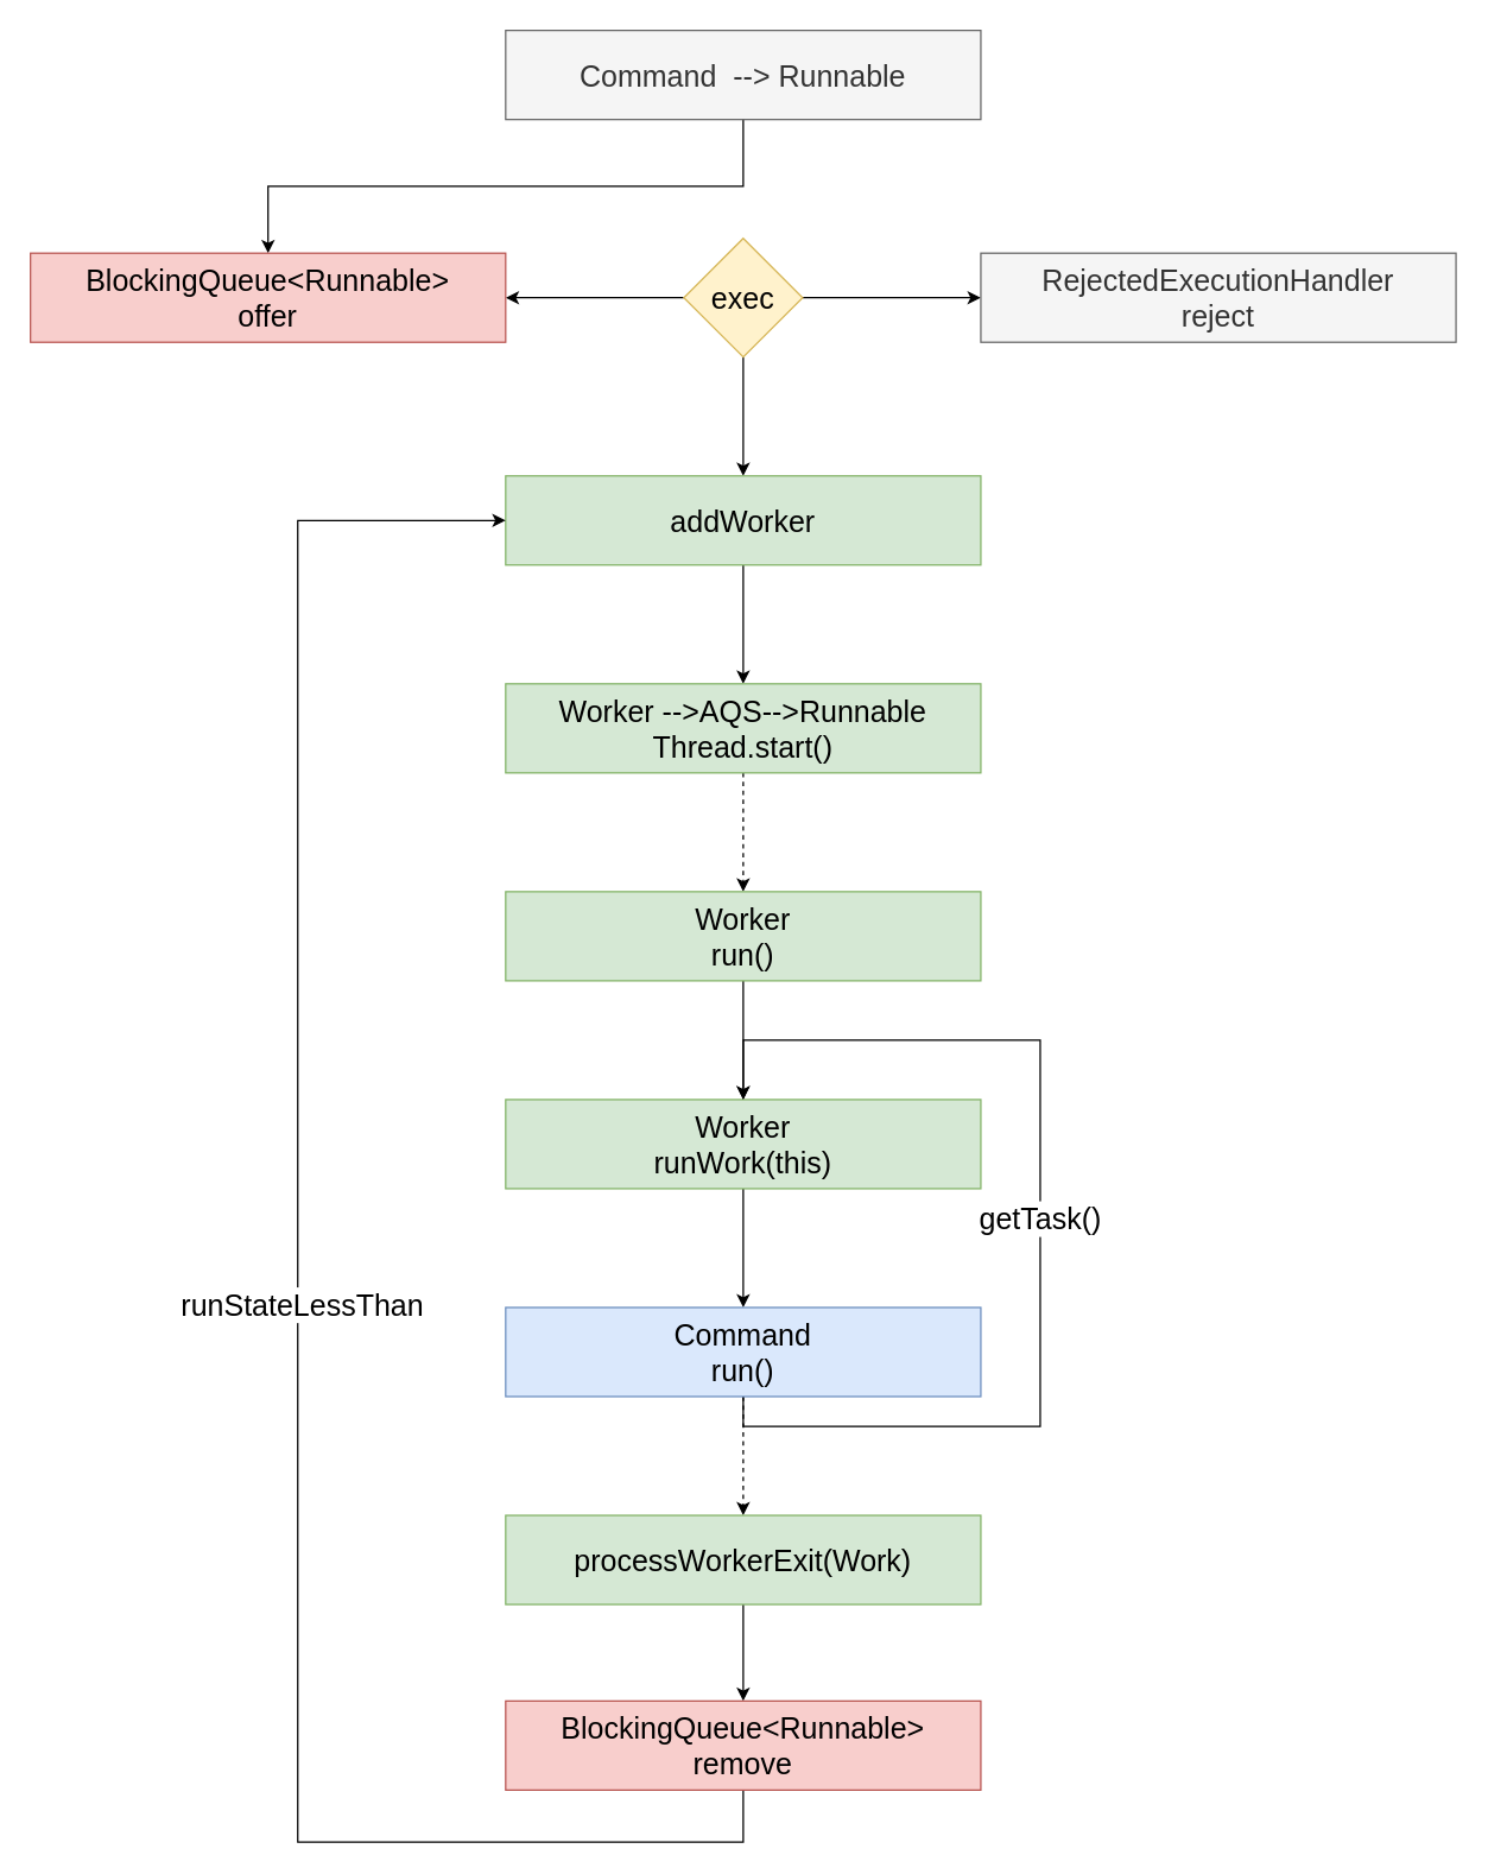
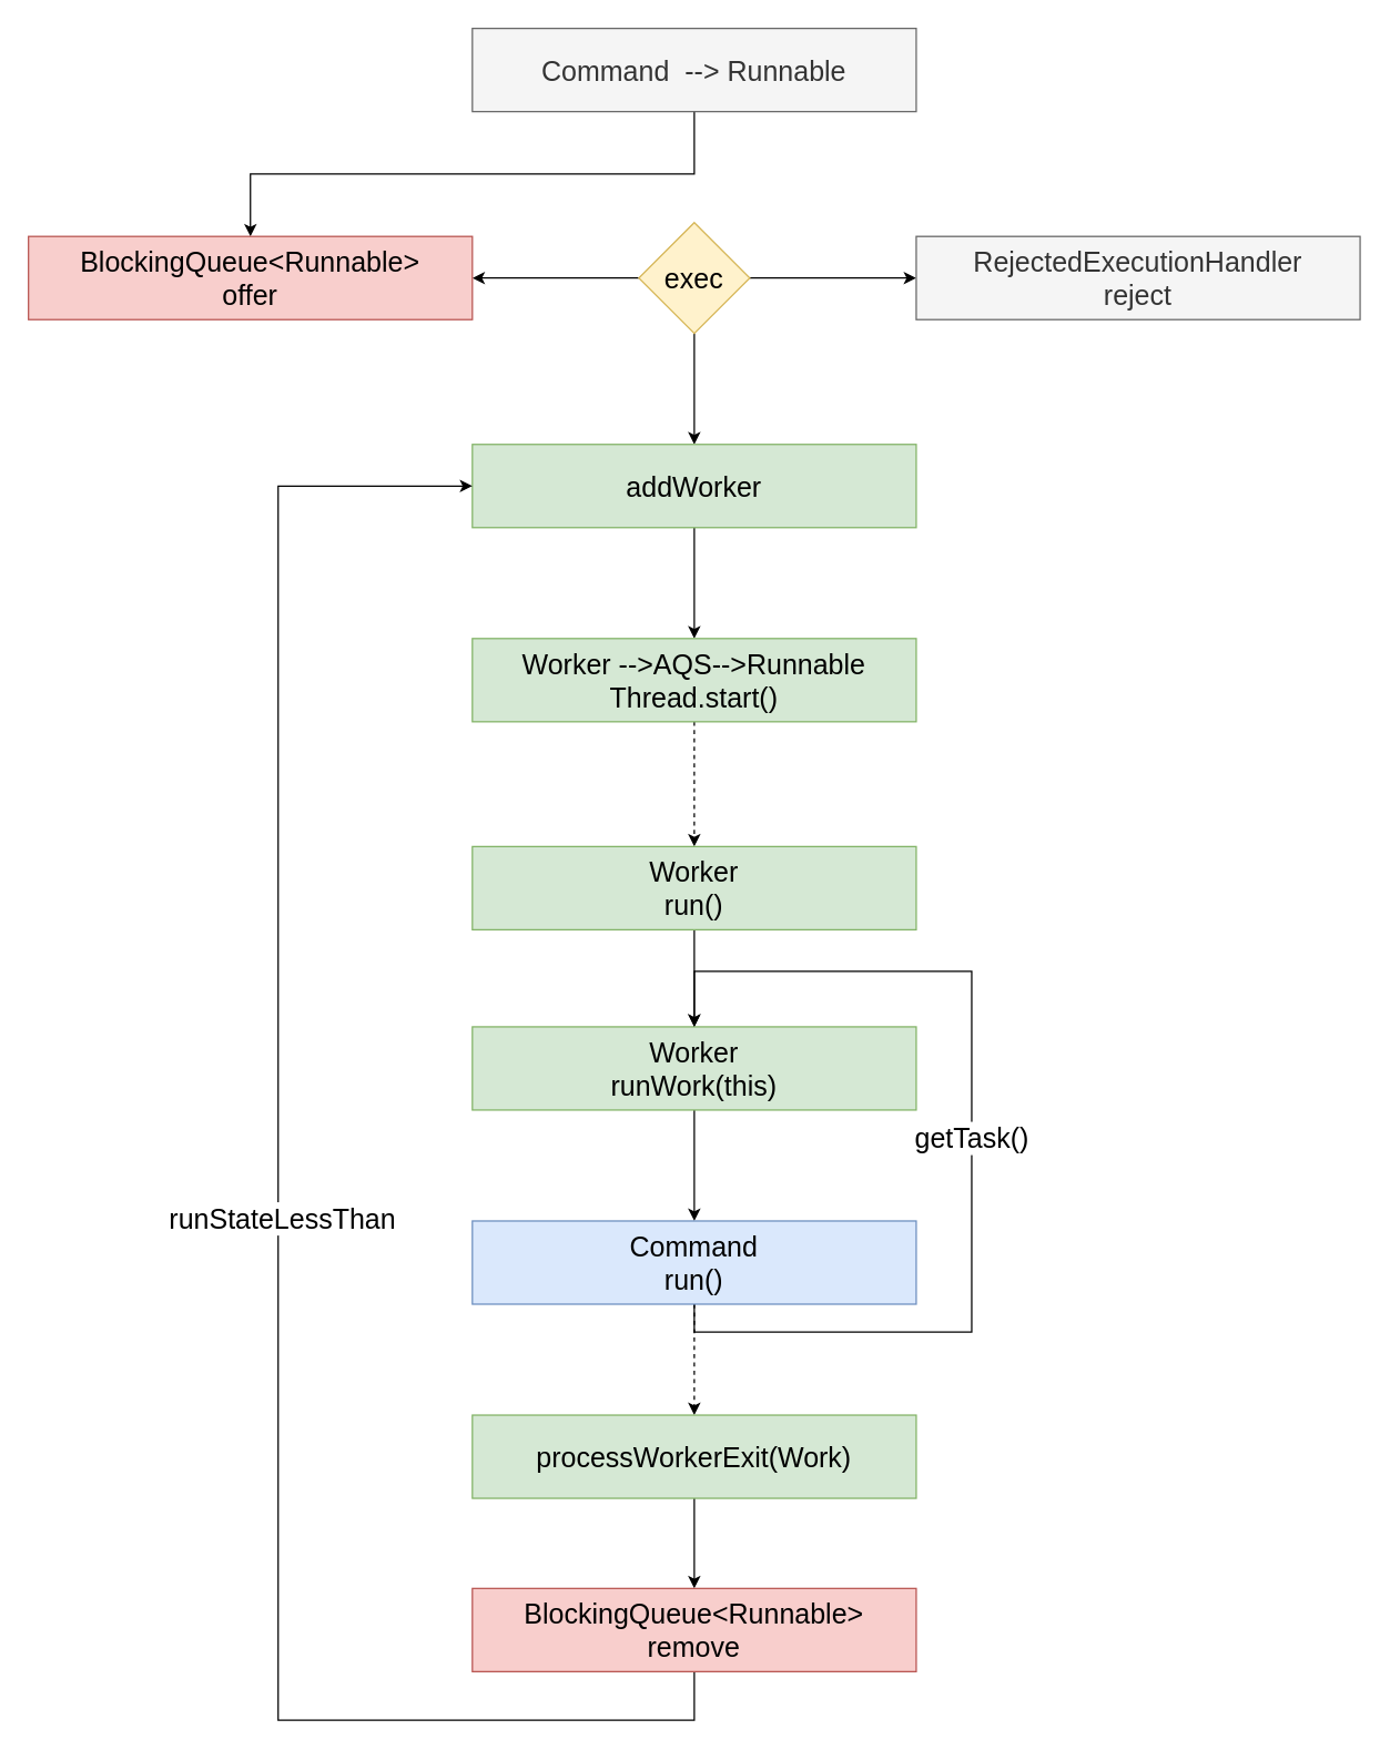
  <mxCell id="0" />
  <mxCell id="1" parent="0" />
  <mxCell id="2" value="" style="edgeStyle=orthogonalEdgeStyle;rounded=0;orthogonalLoop=1;jettySize=auto;html=1;fontSize=20;" edge="1" parent="1" source="5"><mxGeometry relative="1" as="geometry"><mxPoint x="340" y="200" as="targetPoint" /></mxGeometry></mxCell>
  <mxCell id="3" value="" style="edgeStyle=orthogonalEdgeStyle;rounded=0;orthogonalLoop=1;jettySize=auto;html=1;fontSize=20;" edge="1" parent="1" source="5" target="25"><mxGeometry relative="1" as="geometry"><mxPoint x="580" y="200" as="targetPoint" /></mxGeometry></mxCell>
  <mxCell id="4" value="" style="edgeStyle=orthogonalEdgeStyle;rounded=0;orthogonalLoop=1;jettySize=auto;html=1;fontSize=20;entryX=0.5;entryY=0;entryDx=0;entryDy=0;" edge="1" parent="1" source="5" target="9"><mxGeometry relative="1" as="geometry"><mxPoint x="460" y="320" as="targetPoint" /></mxGeometry></mxCell>
  <mxCell id="5" value="exec" style="rhombus;whiteSpace=wrap;html=1;fontSize=20;fillColor=#fff2cc;strokeColor=#d6b656;" vertex="1" parent="1"><mxGeometry x="460" y="160" width="80" height="80" as="geometry" /></mxCell>
  <mxCell id="6" value="" style="edgeStyle=orthogonalEdgeStyle;rounded=0;orthogonalLoop=1;jettySize=auto;html=1;fontSize=20;" edge="1" parent="1" source="7" target="24"><mxGeometry relative="1" as="geometry"><mxPoint x="460" y="160" as="targetPoint" /></mxGeometry></mxCell>
  <mxCell id="7" value="Command&amp;nbsp; --&amp;gt; Runnable" style="rounded=0;whiteSpace=wrap;html=1;fontSize=20;fillColor=#f5f5f5;strokeColor=#666666;fontColor=#333333;" vertex="1" parent="1"><mxGeometry x="340" y="20" width="320" height="60" as="geometry" /></mxCell>
  <mxCell id="8" value="" style="edgeStyle=orthogonalEdgeStyle;rounded=0;orthogonalLoop=1;jettySize=auto;html=1;fontSize=20;" edge="1" parent="1" source="9" target="11"><mxGeometry relative="1" as="geometry" /></mxCell>
  <mxCell id="9" value="addWorker" style="rounded=0;whiteSpace=wrap;html=1;fontSize=20;fillColor=#d5e8d4;strokeColor=#82b366;" vertex="1" parent="1"><mxGeometry x="340" y="320" width="320" height="60" as="geometry" /></mxCell>
  <mxCell id="10" value="" style="edgeStyle=orthogonalEdgeStyle;rounded=0;orthogonalLoop=1;jettySize=auto;html=1;fontSize=20;dashed=1;" edge="1" parent="1" source="11" target="13"><mxGeometry relative="1" as="geometry" /></mxCell>
  <mxCell id="11" value="Worker --&amp;gt;AQS--&amp;gt;Runnable&lt;br&gt;Thread.start()" style="rounded=0;whiteSpace=wrap;html=1;fontSize=20;fillColor=#d5e8d4;strokeColor=#82b366;" vertex="1" parent="1"><mxGeometry x="340" y="460" width="320" height="60" as="geometry" /></mxCell>
  <mxCell id="12" value="" style="edgeStyle=orthogonalEdgeStyle;rounded=0;orthogonalLoop=1;jettySize=auto;html=1;fontSize=20;" edge="1" parent="1" source="13" target="15"><mxGeometry relative="1" as="geometry" /></mxCell>
- <mxCell id="13" value="Worker&lt;br&gt;run()" style="rounded=0;whiteSpace=wrap;html=1;fontSize=20;fillColor=#d5e8d4;strokeColor=#82b366;" vertex="1" parent="1"><mxGeometry x="340" y="600" width="320" height="60" as="geometry" /></mxCell>
+ <mxCell id="13" value="Worker&lt;br&gt;run()" style="rounded=0;whiteSpace=wrap;html=1;fontSize=20;fillColor=#d5e8d4;strokeColor=#82b366;" vertex="1" parent="1"><mxGeometry x="340" y="610" width="320" height="60" as="geometry" /></mxCell>
  <mxCell id="14" value="" style="edgeStyle=orthogonalEdgeStyle;rounded=0;orthogonalLoop=1;jettySize=auto;html=1;fontSize=20;" edge="1" parent="1" source="15" target="18"><mxGeometry relative="1" as="geometry" /></mxCell>
  <mxCell id="15" value="Worker&lt;br&gt;runWork(this)" style="rounded=0;whiteSpace=wrap;html=1;fontSize=20;fillColor=#d5e8d4;strokeColor=#82b366;" vertex="1" parent="1"><mxGeometry x="340" y="740" width="320" height="60" as="geometry" /></mxCell>
  <mxCell id="16" value="getTask()" style="edgeStyle=orthogonalEdgeStyle;rounded=0;orthogonalLoop=1;jettySize=auto;html=1;exitX=0.5;exitY=1;exitDx=0;exitDy=0;entryX=0.5;entryY=0;entryDx=0;entryDy=0;fontSize=20;" edge="1" parent="1" source="18" target="15"><mxGeometry relative="1" as="geometry"><Array as="points"><mxPoint x="500" y="960" /><mxPoint x="700" y="960" /><mxPoint x="700" y="700" /><mxPoint x="500" y="700" /></Array></mxGeometry></mxCell>
  <mxCell id="17" value="" style="edgeStyle=orthogonalEdgeStyle;rounded=0;orthogonalLoop=1;jettySize=auto;html=1;fontSize=20;dashed=1;" edge="1" parent="1" source="18" target="20"><mxGeometry relative="1" as="geometry" /></mxCell>
  <mxCell id="18" value="Command&lt;br&gt;run()" style="rounded=0;whiteSpace=wrap;html=1;fontSize=20;fillColor=#dae8fc;strokeColor=#6c8ebf;" vertex="1" parent="1"><mxGeometry x="340" y="880" width="320" height="60" as="geometry" /></mxCell>
  <mxCell id="19" value="" style="edgeStyle=orthogonalEdgeStyle;rounded=0;orthogonalLoop=1;jettySize=auto;html=1;fontSize=20;" edge="1" parent="1" source="20" target="23"><mxGeometry relative="1" as="geometry" /></mxCell>
  <mxCell id="20" value="processWorkerExit(Work)" style="rounded=0;whiteSpace=wrap;html=1;fontSize=20;fillColor=#d5e8d4;strokeColor=#82b366;" vertex="1" parent="1"><mxGeometry x="340" y="1020" width="320" height="60" as="geometry" /></mxCell>
  <mxCell id="21" style="edgeStyle=orthogonalEdgeStyle;rounded=0;orthogonalLoop=1;jettySize=auto;html=1;fontSize=20;exitX=0.5;exitY=1;exitDx=0;exitDy=0;entryX=0;entryY=0.5;entryDx=0;entryDy=0;" edge="1" parent="1" source="23" target="9"><mxGeometry relative="1" as="geometry"><mxPoint x="200" y="490" as="targetPoint" /><Array as="points"><mxPoint x="500" y="1240" /><mxPoint x="200" y="1240" /><mxPoint x="200" y="350" /></Array></mxGeometry></mxCell>
  <mxCell id="22" value="runStateLessThan" style="text;html=1;resizable=0;points=[];align=center;verticalAlign=middle;labelBackgroundColor=#ffffff;fontSize=20;" vertex="1" connectable="0" parent="21"><mxGeometry x="0.023" y="-2" relative="1" as="geometry"><mxPoint as="offset" /></mxGeometry></mxCell>
  <mxCell id="23" value="BlockingQueue&amp;lt;Runnable&amp;gt;&lt;br&gt;remove" style="rounded=0;whiteSpace=wrap;html=1;fontSize=20;fillColor=#f8cecc;strokeColor=#b85450;" vertex="1" parent="1"><mxGeometry x="340" y="1145" width="320" height="60" as="geometry" /></mxCell>
  <mxCell id="24" value="BlockingQueue&amp;lt;Runnable&amp;gt;&lt;br&gt;offer" style="rounded=0;whiteSpace=wrap;html=1;fontSize=20;fillColor=#f8cecc;strokeColor=#b85450;" vertex="1" parent="1"><mxGeometry x="20" y="170" width="320" height="60" as="geometry" /></mxCell>
  <mxCell id="25" value="RejectedExecutionHandler&lt;br&gt;reject" style="rounded=0;whiteSpace=wrap;html=1;fontSize=20;fillColor=#f5f5f5;strokeColor=#666666;fontColor=#333333;" vertex="1" parent="1"><mxGeometry x="660" y="170" width="320" height="60" as="geometry" /></mxCell>
